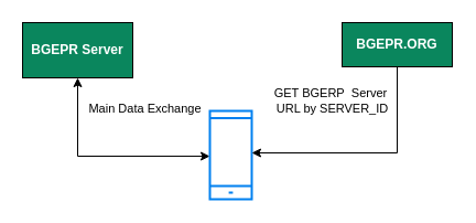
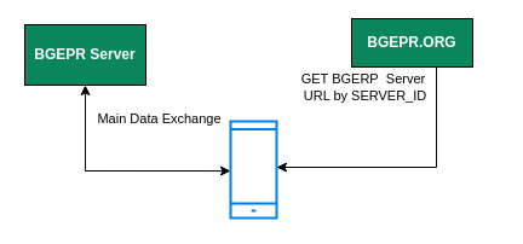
  <mxCell id="0" />
  <mxCell id="1" parent="0" />
  <mxCell id="2" style="edgeStyle=orthogonalEdgeStyle;rounded=0;orthogonalLoop=1;jettySize=auto;html=1;exitX=0.5;exitY=1;exitDx=0;exitDy=0;entryX=0;entryY=0.513;entryDx=0;entryDy=0;entryPerimeter=0;startArrow=classic;startFill=1;" edge="1" parent="1" source="4" target="5"><mxGeometry relative="1" as="geometry"><Array as="points"><mxPoint x="70" y="141" /></Array></mxGeometry></mxCell>
  <mxCell id="3" value="Main Data Exchange" style="edgeLabel;html=1;align=center;verticalAlign=middle;resizable=0;points=[];" vertex="1" connectable="0" parent="2"><mxGeometry x="-0.463" y="-1" relative="1" as="geometry"><mxPoint x="61" y="-24" as="offset" /></mxGeometry></mxCell>
  <mxCell id="4" value="BGEPR Server" style="rounded=0;whiteSpace=wrap;html=1;fillColor=#0a865d;fontColor=#FFFFFF;fontStyle=1" parent="1" vertex="1"><mxGeometry x="20" y="20" width="100" height="50" as="geometry" /></mxCell>
  <mxCell id="5" value="" style="html=1;verticalLabelPosition=bottom;align=center;labelBackgroundColor=#ffffff;verticalAlign=top;strokeWidth=2;strokeColor=#0080F0;shadow=0;dashed=0;shape=mxgraph.ios7.icons.smartphone;" vertex="1" parent="1"><mxGeometry x="190" y="100" width="38" height="80" as="geometry" /></mxCell>
  <mxCell id="6" style="edgeStyle=orthogonalEdgeStyle;rounded=0;orthogonalLoop=1;jettySize=auto;html=1;exitX=0.5;exitY=1;exitDx=0;exitDy=0;entryX=1;entryY=0.475;entryDx=0;entryDy=0;entryPerimeter=0;startArrow=none;startFill=0;" edge="1" parent="1" source="8" target="5"><mxGeometry relative="1" as="geometry"><Array as="points"><mxPoint x="360" y="138" /></Array></mxGeometry></mxCell>
  <mxCell id="7" value="GET BGERP&amp;nbsp; Server&amp;nbsp;&lt;br&gt;URL by SERVER_ID" style="edgeLabel;html=1;align=center;verticalAlign=middle;resizable=0;points=[];" vertex="1" connectable="0" parent="6"><mxGeometry x="-0.505" relative="1" as="geometry"><mxPoint x="-60" y="-22" as="offset" /></mxGeometry></mxCell>
- <mxCell id="8" value="BGEPR.ORG" style="rounded=0;whiteSpace=wrap;html=1;fillColor=#0a865d;fontColor=#FFFFFF;fontStyle=1" vertex="1" parent="1"><mxGeometry x="310" y="20" width="100" height="40" as="geometry" /></mxCell>
+ <mxCell id="8" value="BGEPR.ORG" style="rounded=0;whiteSpace=wrap;html=1;fillColor=#0a865d;fontColor=#FFFFFF;fontStyle=1" vertex="1" parent="1"><mxGeometry x="290" y="15" width="100" height="40" as="geometry" /></mxCell>
